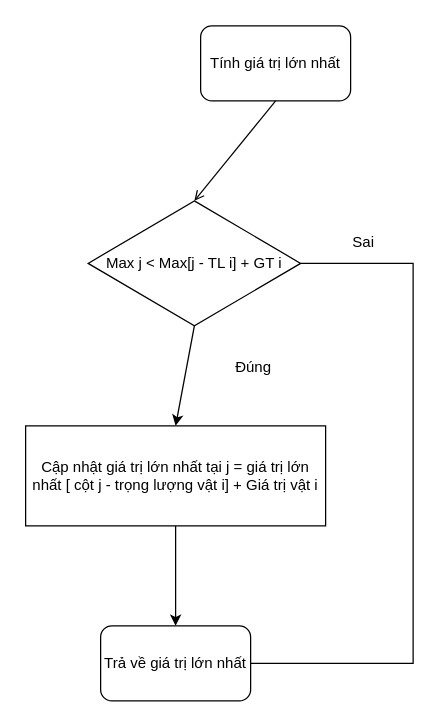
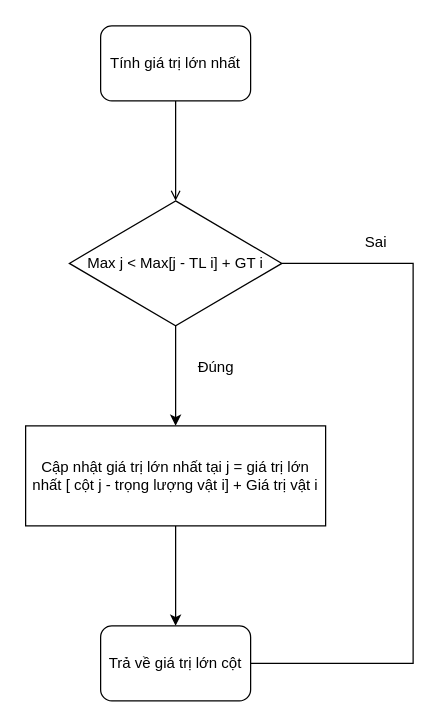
  <mxCell id="0" />
  <mxCell id="1" parent="0" />
- <mxCell id="2" value="Tính giá trị lớn nhất" style="rounded=1;whiteSpace=wrap;html=1;" vertex="1" parent="1"><mxGeometry x="160" y="20" width="120" height="60" as="geometry" /></mxCell>
- <mxCell id="3" value="Max j &amp;lt; Max[j - TL i] + GT i" style="rhombus;whiteSpace=wrap;html=1;" vertex="1" parent="1"><mxGeometry x="70" y="160" width="170" height="100" as="geometry" /></mxCell>
+ <mxCell id="2" value="Tính giá trị lớn nhất" style="rounded=1;whiteSpace=wrap;html=1;" vertex="1" parent="1"><mxGeometry x="80" y="20" width="120" height="60" as="geometry" /></mxCell>
+ <mxCell id="3" value="Max j &amp;lt; Max[j - TL i] + GT i" style="rhombus;whiteSpace=wrap;html=1;" vertex="1" parent="1"><mxGeometry x="55" y="160" width="170" height="100" as="geometry" /></mxCell>
  <mxCell id="4" value="Cập nhật giá trị lớn nhất tại j = giá trị lớn nhất [ cột j - trọng lượng vật i] + Giá trị vật i" style="rounded=0;whiteSpace=wrap;html=1;" vertex="1" parent="1"><mxGeometry x="20" y="340" width="240" height="80" as="geometry" /></mxCell>
- <mxCell id="5" value="Trả về giá trị lớn nhất" style="rounded=1;whiteSpace=wrap;html=1;" vertex="1" parent="1"><mxGeometry x="80" y="500" width="120" height="60" as="geometry" /></mxCell>
+ <mxCell id="5" value="Trả về giá trị lớn cột" style="rounded=1;whiteSpace=wrap;html=1;" vertex="1" parent="1"><mxGeometry x="80" y="500" width="120" height="60" as="geometry" /></mxCell>
  <mxCell id="6" value="" style="endArrow=open;html=1;rounded=0;exitX=0.5;exitY=1;exitDx=0;exitDy=0;entryX=0.5;entryY=0;entryDx=0;entryDy=0;" edge="1" parent="1" source="2" target="3"><mxGeometry width="50" height="50" relative="1" as="geometry"><mxPoint x="130" y="340" as="sourcePoint" /><mxPoint x="180" y="290" as="targetPoint" /></mxGeometry></mxCell>
  <mxCell id="7" value="" style="endArrow=classic;html=1;rounded=0;exitX=0.5;exitY=1;exitDx=0;exitDy=0;entryX=0.5;entryY=0;entryDx=0;entryDy=0;" edge="1" parent="1" source="3" target="4"><mxGeometry width="50" height="50" relative="1" as="geometry"><mxPoint x="150" y="90" as="sourcePoint" /><mxPoint x="150" y="170" as="targetPoint" /></mxGeometry></mxCell>
  <mxCell id="8" value="" style="endArrow=classic;html=1;rounded=0;exitX=0.5;exitY=1;exitDx=0;exitDy=0;entryX=0.5;entryY=0;entryDx=0;entryDy=0;" edge="1" parent="1" source="4" target="5"><mxGeometry width="50" height="50" relative="1" as="geometry"><mxPoint x="150" y="270" as="sourcePoint" /><mxPoint x="150" y="350" as="targetPoint" /></mxGeometry></mxCell>
- <mxCell id="9" value="Đúng" style="text;html=1;align=center;verticalAlign=middle;resizable=0;points=[];autosize=1;strokeColor=none;fillColor=none;" vertex="1" parent="1"><mxGeometry x="177" y="278" width="50" height="30" as="geometry" /></mxCell>
+ <mxCell id="9" value="Đúng" style="text;html=1;align=center;verticalAlign=middle;resizable=0;points=[];autosize=1;strokeColor=none;fillColor=none;" vertex="1" parent="1"><mxGeometry x="147" y="278" width="50" height="30" as="geometry" /></mxCell>
  <mxCell id="10" value="" style="endArrow=none;html=1;rounded=0;entryX=1;entryY=0.5;entryDx=0;entryDy=0;exitX=1;exitY=0.5;exitDx=0;exitDy=0;" edge="1" parent="1" source="3" target="5"><mxGeometry width="50" height="50" relative="1" as="geometry"><mxPoint x="130" y="340" as="sourcePoint" /><mxPoint x="180" y="290" as="targetPoint" /><Array as="points"><mxPoint x="330" y="210" /><mxPoint x="330" y="530" /></Array></mxGeometry></mxCell>
- <mxCell id="11" value="Sai" style="text;html=1;align=center;verticalAlign=middle;resizable=0;points=[];autosize=1;strokeColor=none;fillColor=none;" vertex="1" parent="1"><mxGeometry x="270" y="178" width="40" height="30" as="geometry" /></mxCell>
+ <mxCell id="11" value="Sai" style="text;html=1;align=center;verticalAlign=middle;resizable=0;points=[];autosize=1;strokeColor=none;fillColor=none;" vertex="1" parent="1"><mxGeometry x="280" y="178" width="40" height="30" as="geometry" /></mxCell>
